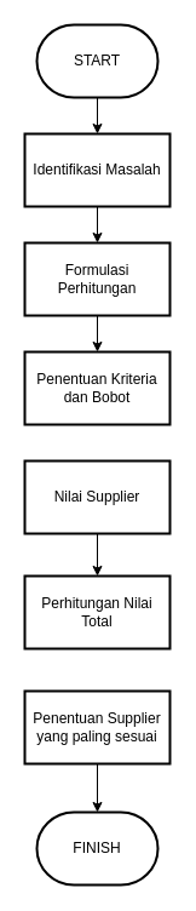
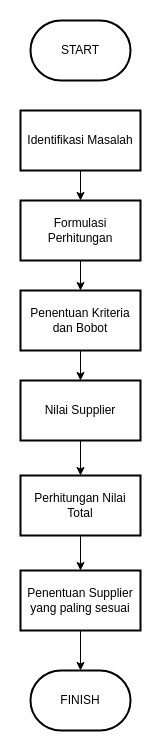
  <mxCell id="0" />
  <mxCell id="1" parent="0" />
- <mxCell id="2" value="" style="edgeStyle=orthogonalEdgeStyle;rounded=0;orthogonalLoop=1;jettySize=auto;html=1;" edge="1" parent="1" source="3" target="5"><mxGeometry relative="1" as="geometry" /></mxCell>
  <mxCell id="3" value="START" style="strokeWidth=2;html=1;shape=mxgraph.flowchart.terminator;whiteSpace=wrap;" vertex="1" parent="1"><mxGeometry x="30" y="20" width="100" height="60" as="geometry" /></mxCell>
  <mxCell id="4" value="" style="edgeStyle=orthogonalEdgeStyle;rounded=0;orthogonalLoop=1;jettySize=auto;html=1;" edge="1" parent="1" source="5" target="7"><mxGeometry relative="1" as="geometry" /></mxCell>
  <mxCell id="5" value="Identifikasi Masalah" style="rounded=0;whiteSpace=wrap;html=1;strokeWidth=2;" vertex="1" parent="1"><mxGeometry x="20" y="110" width="120" height="60" as="geometry" /></mxCell>
  <mxCell id="6" value="" style="edgeStyle=orthogonalEdgeStyle;rounded=0;orthogonalLoop=1;jettySize=auto;html=1;" edge="1" parent="1" source="7" target="9"><mxGeometry relative="1" as="geometry" /></mxCell>
  <mxCell id="7" value="Formulasi Perhitungan" style="rounded=0;whiteSpace=wrap;html=1;strokeWidth=2;" vertex="1" parent="1"><mxGeometry x="20" y="200" width="120" height="60" as="geometry" /></mxCell>
+ <mxCell id="8" value="" style="edgeStyle=orthogonalEdgeStyle;rounded=0;orthogonalLoop=1;jettySize=auto;html=1;" edge="1" parent="1" source="9" target="11"><mxGeometry relative="1" as="geometry" /></mxCell>
  <mxCell id="9" value="Penentuan Kriteria dan Bobot" style="rounded=0;whiteSpace=wrap;html=1;strokeWidth=2;" vertex="1" parent="1"><mxGeometry x="20" y="290" width="120" height="60" as="geometry" /></mxCell>
  <mxCell id="10" value="" style="edgeStyle=orthogonalEdgeStyle;rounded=0;orthogonalLoop=1;jettySize=auto;html=1;" edge="1" parent="1" source="11" target="13"><mxGeometry relative="1" as="geometry" /></mxCell>
  <mxCell id="11" value="Nilai Supplier" style="rounded=0;whiteSpace=wrap;html=1;strokeWidth=2;" vertex="1" parent="1"><mxGeometry x="20" y="380" width="120" height="60" as="geometry" /></mxCell>
+ <mxCell id="12" value="" style="edgeStyle=orthogonalEdgeStyle;rounded=0;orthogonalLoop=1;jettySize=auto;html=1;" edge="1" parent="1" source="13" target="15"><mxGeometry relative="1" as="geometry" /></mxCell>
  <mxCell id="13" value="Perhitungan Nilai Total" style="rounded=0;whiteSpace=wrap;html=1;strokeWidth=2;" vertex="1" parent="1"><mxGeometry x="20" y="475" width="120" height="60" as="geometry" /></mxCell>
  <mxCell id="14" value="" style="edgeStyle=orthogonalEdgeStyle;rounded=0;orthogonalLoop=1;jettySize=auto;html=1;" edge="1" parent="1" source="15" target="16"><mxGeometry relative="1" as="geometry" /></mxCell>
  <mxCell id="15" value="Penentuan Supplier yang paling sesuai" style="rounded=0;whiteSpace=wrap;html=1;strokeWidth=2;" vertex="1" parent="1"><mxGeometry x="20" y="570" width="120" height="60" as="geometry" /></mxCell>
  <mxCell id="16" value="FINISH" style="strokeWidth=2;html=1;shape=mxgraph.flowchart.terminator;whiteSpace=wrap;" vertex="1" parent="1"><mxGeometry x="30" y="670" width="100" height="60" as="geometry" /></mxCell>
